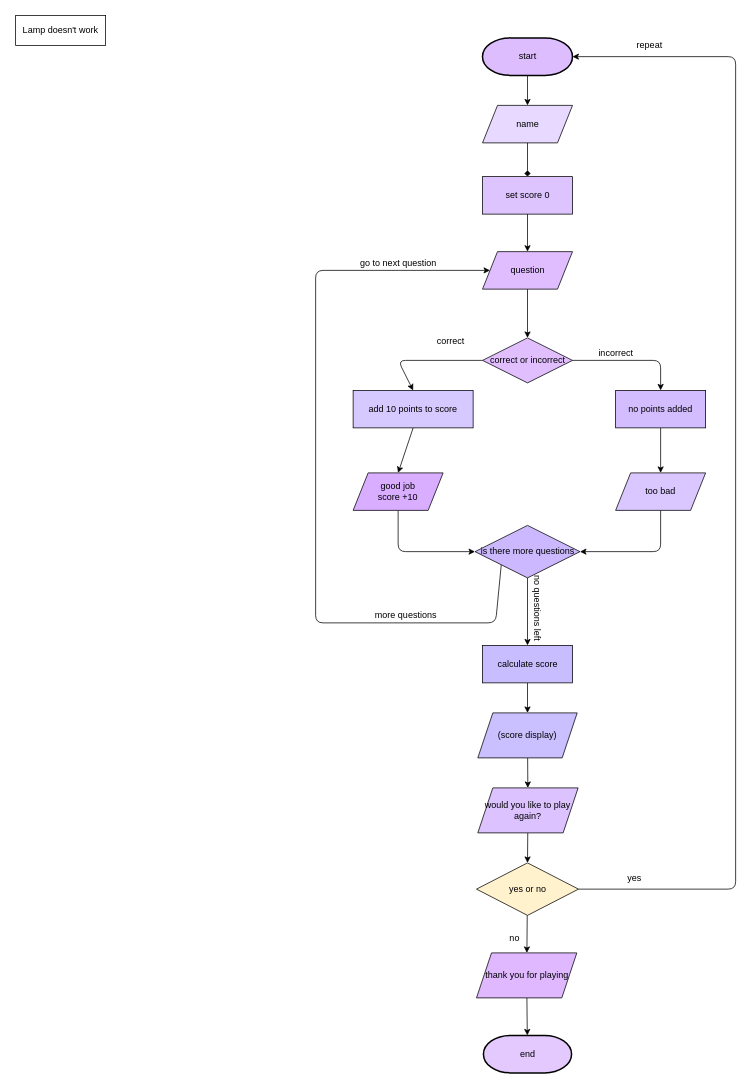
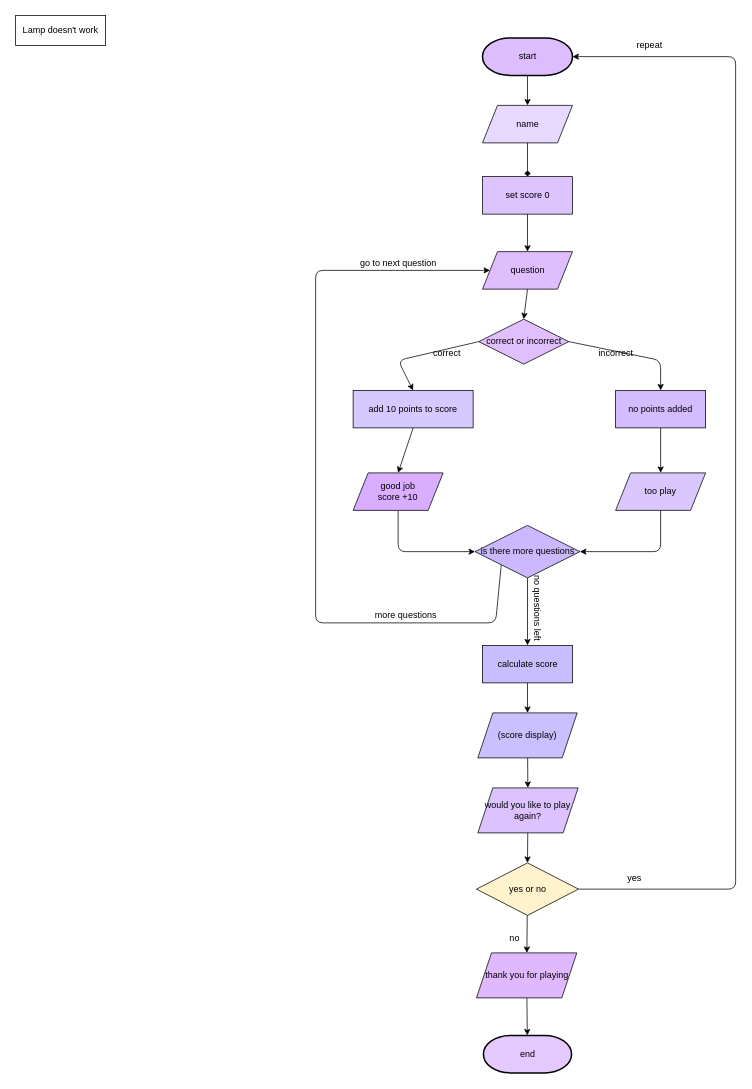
  <mxCell id="0" />
  <mxCell id="1" parent="0" />
  <mxCell id="2" value="Lamp doesn't work" style="whiteSpace=wrap;html=1;fontSize=12;glass=0;strokeWidth=1;shadow=0;rounded=0;" parent="1" vertex="1"><mxGeometry x="20" y="20" width="120" height="40" as="geometry" /></mxCell>
  <mxCell id="3" value="" style="edgeStyle=none;html=1;exitX=0.5;exitY=1;exitDx=0;exitDy=0;exitPerimeter=0;" parent="1" source="13" target="4" edge="1"><mxGeometry relative="1" as="geometry"><mxPoint x="700.385" y="99.999" as="sourcePoint" /></mxGeometry></mxCell>
  <mxCell id="4" value="name" style="shape=parallelogram;perimeter=parallelogramPerimeter;whiteSpace=wrap;html=1;fixedSize=1;fillColor=#E7D9FF;" parent="1" vertex="1"><mxGeometry x="642.5" y="140" width="120" height="50" as="geometry" /></mxCell>
  <mxCell id="5" value="set score 0" style="rounded=0;whiteSpace=wrap;html=1;fillColor=#DEC4FF;" parent="1" vertex="1"><mxGeometry x="642.5" y="235" width="120" height="50" as="geometry" /></mxCell>
  <mxCell id="6" value="" style="endArrow=diamond;html=1;exitX=0.5;exitY=1;exitDx=0;exitDy=0;entryX=0.5;entryY=0;entryDx=0;entryDy=0;" parent="1" source="4" target="5" edge="1"><mxGeometry width="50" height="50" relative="1" as="geometry"><mxPoint x="630" y="360" as="sourcePoint" /><mxPoint x="680" y="310" as="targetPoint" /></mxGeometry></mxCell>
  <mxCell id="7" value="" style="endArrow=classic;html=1;exitX=0.5;exitY=1;exitDx=0;exitDy=0;entryX=0.5;entryY=0;entryDx=0;entryDy=0;" parent="1" source="5" target="17" edge="1"><mxGeometry width="50" height="50" relative="1" as="geometry"><mxPoint x="630" y="340" as="sourcePoint" /><mxPoint x="702.5" y="320" as="targetPoint" /></mxGeometry></mxCell>
  <mxCell id="8" style="edgeStyle=none;html=1;entryX=0;entryY=0.5;entryDx=0;entryDy=0;" parent="1" source="9" target="26" edge="1"><mxGeometry relative="1" as="geometry"><Array as="points"><mxPoint x="530" y="735" /></Array></mxGeometry></mxCell>
  <mxCell id="9" value="good job&lt;br&gt;score +10" style="shape=parallelogram;perimeter=parallelogramPerimeter;whiteSpace=wrap;html=1;fixedSize=1;fillColor=#D9ADFF;" parent="1" vertex="1"><mxGeometry x="470" y="630" width="120" height="50" as="geometry" /></mxCell>
  <mxCell id="10" style="edgeStyle=none;html=1;exitX=0;exitY=0.5;exitDx=0;exitDy=0;entryX=0.5;entryY=0;entryDx=0;entryDy=0;" parent="1" source="12" target="21" edge="1"><mxGeometry relative="1" as="geometry"><Array as="points"><mxPoint x="530" y="480" /></Array></mxGeometry></mxCell>
  <mxCell id="11" style="edgeStyle=none;html=1;exitX=1;exitY=0.5;exitDx=0;exitDy=0;entryX=0.5;entryY=0;entryDx=0;entryDy=0;" parent="1" source="12" target="23" edge="1"><mxGeometry relative="1" as="geometry"><Array as="points"><mxPoint x="880" y="480" /></Array></mxGeometry></mxCell>
- <mxCell id="12" value="correct or incorrect" style="rhombus;whiteSpace=wrap;html=1;fillColor=#E1BFFF;" parent="1" vertex="1"><mxGeometry x="642.5" y="450" width="120" height="60" as="geometry" /></mxCell>
+ <mxCell id="12" value="correct or incorrect" style="rhombus;whiteSpace=wrap;html=1;fillColor=#E1BFFF;" parent="1" vertex="1"><mxGeometry x="637.5" y="425" width="120" height="60" as="geometry" /></mxCell>
  <mxCell id="13" value="start" style="strokeWidth=2;html=1;shape=mxgraph.flowchart.terminator;whiteSpace=wrap;fillColor=#DEBDFF;" parent="1" vertex="1"><mxGeometry x="642.5" y="50" width="120" height="50" as="geometry" /></mxCell>
  <mxCell id="14" style="edgeStyle=none;html=1;entryX=1;entryY=0.5;entryDx=0;entryDy=0;" parent="1" source="15" target="26" edge="1"><mxGeometry relative="1" as="geometry"><Array as="points"><mxPoint x="880" y="735" /></Array></mxGeometry></mxCell>
- <mxCell id="15" value="too bad" style="shape=parallelogram;perimeter=parallelogramPerimeter;whiteSpace=wrap;html=1;fixedSize=1;fillColor=#DAC7FF;" parent="1" vertex="1"><mxGeometry x="820" y="630" width="120" height="50" as="geometry" /></mxCell>
+ <mxCell id="15" value="too play" style="shape=parallelogram;perimeter=parallelogramPerimeter;whiteSpace=wrap;html=1;fixedSize=1;fillColor=#DAC7FF;" parent="1" vertex="1"><mxGeometry x="820" y="630" width="120" height="50" as="geometry" /></mxCell>
  <mxCell id="16" value="" style="endArrow=classic;html=1;exitX=0.5;exitY=1;exitDx=0;exitDy=0;entryX=0.5;entryY=0;entryDx=0;entryDy=0;" parent="1" source="17" target="12" edge="1"><mxGeometry width="50" height="50" relative="1" as="geometry"><mxPoint x="702.5" y="370" as="sourcePoint" /><mxPoint x="650" y="440" as="targetPoint" /></mxGeometry></mxCell>
  <mxCell id="17" value="question" style="shape=parallelogram;perimeter=parallelogramPerimeter;whiteSpace=wrap;html=1;fixedSize=1;fillColor=#E0BDFF;" parent="1" vertex="1"><mxGeometry x="642.5" y="335" width="120" height="50" as="geometry" /></mxCell>
- <mxCell id="18" value="correct" style="text;html=1;align=center;verticalAlign=middle;resizable=0;points=[];autosize=1;strokeColor=none;fillColor=none;" parent="1" vertex="1"><mxGeometry x="575" y="445" width="50" height="20" as="geometry" /></mxCell>
+ <mxCell id="18" value="correct" style="text;html=1;align=center;verticalAlign=middle;resizable=0;points=[];autosize=1;strokeColor=none;fillColor=none;" parent="1" vertex="1"><mxGeometry x="570" y="460" width="50" height="20" as="geometry" /></mxCell>
  <mxCell id="19" value="incorrect" style="text;html=1;align=center;verticalAlign=middle;resizable=0;points=[];autosize=1;strokeColor=none;fillColor=none;" parent="1" vertex="1"><mxGeometry x="790" y="460" width="60" height="20" as="geometry" /></mxCell>
  <mxCell id="20" style="edgeStyle=none;html=1;exitX=0.5;exitY=1;exitDx=0;exitDy=0;entryX=0.5;entryY=0;entryDx=0;entryDy=0;" parent="1" source="21" target="9" edge="1"><mxGeometry relative="1" as="geometry" /></mxCell>
  <mxCell id="21" value="add 10 points to score" style="rounded=0;whiteSpace=wrap;html=1;fillColor=#D6C9FF;" parent="1" vertex="1"><mxGeometry x="470" y="520" width="160" height="50" as="geometry" /></mxCell>
  <mxCell id="22" style="edgeStyle=none;html=1;exitX=0.5;exitY=1;exitDx=0;exitDy=0;entryX=0.5;entryY=0;entryDx=0;entryDy=0;" parent="1" source="23" target="15" edge="1"><mxGeometry relative="1" as="geometry" /></mxCell>
  <mxCell id="23" value="no points added" style="rounded=0;whiteSpace=wrap;html=1;fillColor=#D3BDFF;" parent="1" vertex="1"><mxGeometry x="820" y="520" width="120" height="50" as="geometry" /></mxCell>
  <mxCell id="24" style="edgeStyle=none;html=1;entryX=0;entryY=0.5;entryDx=0;entryDy=0;exitX=0;exitY=1;exitDx=0;exitDy=0;" parent="1" source="26" target="17" edge="1"><mxGeometry relative="1" as="geometry"><mxPoint x="480" y="360" as="targetPoint" /><Array as="points"><mxPoint x="660" y="830" /><mxPoint x="420" y="830" /><mxPoint x="420" y="360" /></Array></mxGeometry></mxCell>
  <mxCell id="25" style="edgeStyle=none;html=1;entryX=0.5;entryY=0;entryDx=0;entryDy=0;" parent="1" source="26" target="32" edge="1"><mxGeometry relative="1" as="geometry" /></mxCell>
  <mxCell id="26" value="is there more questions" style="rhombus;whiteSpace=wrap;html=1;fillColor=#CBB8FF;" parent="1" vertex="1"><mxGeometry x="632.5" y="700" width="140" height="70" as="geometry" /></mxCell>
  <mxCell id="27" value="go to next question" style="text;html=1;align=center;verticalAlign=middle;resizable=0;points=[];autosize=1;strokeColor=none;fillColor=none;rotation=0;" parent="1" vertex="1"><mxGeometry x="470" y="340" width="120" height="20" as="geometry" /></mxCell>
  <mxCell id="28" value="end" style="strokeWidth=2;html=1;shape=mxgraph.flowchart.terminator;whiteSpace=wrap;fillColor=#E4C9FF;" parent="1" vertex="1"><mxGeometry x="643.75" y="1380" width="117.5" height="50" as="geometry" /></mxCell>
  <mxCell id="29" style="edgeStyle=none;html=1;" parent="1" source="30" target="36" edge="1"><mxGeometry relative="1" as="geometry" /></mxCell>
  <mxCell id="30" value="(score display)&lt;br&gt;" style="shape=parallelogram;perimeter=parallelogramPerimeter;whiteSpace=wrap;html=1;fixedSize=1;fillColor=#CABFFF;" parent="1" vertex="1"><mxGeometry x="636.25" y="950" width="132.5" height="60" as="geometry" /></mxCell>
  <mxCell id="31" style="edgeStyle=none;html=1;" parent="1" source="32" target="30" edge="1"><mxGeometry relative="1" as="geometry" /></mxCell>
  <mxCell id="32" value="calculate score" style="rounded=0;whiteSpace=wrap;html=1;fillColor=#C8BDFF;" parent="1" vertex="1"><mxGeometry x="642.5" y="860" width="120" height="50" as="geometry" /></mxCell>
  <mxCell id="33" value="no questions left" style="text;html=1;align=center;verticalAlign=middle;resizable=0;points=[];autosize=1;strokeColor=none;fillColor=none;rotation=90;" parent="1" vertex="1"><mxGeometry x="665" y="800" width="100" height="20" as="geometry" /></mxCell>
  <mxCell id="34" value="more questions" style="text;html=1;align=center;verticalAlign=middle;resizable=0;points=[];autosize=1;strokeColor=none;fillColor=none;" parent="1" vertex="1"><mxGeometry x="490" y="810" width="100" height="20" as="geometry" /></mxCell>
  <mxCell id="35" style="edgeStyle=none;html=1;entryX=0.5;entryY=0;entryDx=0;entryDy=0;" parent="1" source="36" target="39" edge="1"><mxGeometry relative="1" as="geometry" /></mxCell>
  <mxCell id="36" value="would you like to play again?" style="shape=parallelogram;perimeter=parallelogramPerimeter;whiteSpace=wrap;html=1;fixedSize=1;fillColor=#DCC2FF;" parent="1" vertex="1"><mxGeometry x="636.25" y="1050" width="133.75" height="60" as="geometry" /></mxCell>
  <mxCell id="37" style="edgeStyle=none;html=1;" parent="1" source="39" target="44" edge="1"><mxGeometry relative="1" as="geometry"><mxPoint x="703" y="1310" as="targetPoint" /></mxGeometry></mxCell>
  <mxCell id="38" style="edgeStyle=none;html=1;entryX=1;entryY=0.5;entryDx=0;entryDy=0;entryPerimeter=0;" parent="1" source="39" target="13" edge="1"><mxGeometry relative="1" as="geometry"><mxPoint x="980" y="100" as="targetPoint" /><Array as="points"><mxPoint x="980" y="1185" /><mxPoint x="980" y="75" /></Array></mxGeometry></mxCell>
  <mxCell id="39" value="yes or no" style="rhombus;whiteSpace=wrap;html=1;fillColor=#fff2cc;" parent="1" vertex="1"><mxGeometry x="634.5" y="1150" width="136" height="70" as="geometry" /></mxCell>
  <mxCell id="40" value="no" style="text;html=1;align=center;verticalAlign=middle;resizable=0;points=[];autosize=1;strokeColor=none;fillColor=none;" parent="1" vertex="1"><mxGeometry x="670" y="1240" width="30" height="20" as="geometry" /></mxCell>
  <mxCell id="41" value="yes" style="text;html=1;align=center;verticalAlign=middle;resizable=0;points=[];autosize=1;strokeColor=none;fillColor=none;" parent="1" vertex="1"><mxGeometry x="830" y="1160" width="30" height="20" as="geometry" /></mxCell>
  <mxCell id="42" value="repeat" style="text;html=1;align=center;verticalAlign=middle;resizable=0;points=[];autosize=1;strokeColor=none;fillColor=none;" parent="1" vertex="1"><mxGeometry x="840" y="50" width="50" height="20" as="geometry" /></mxCell>
  <mxCell id="43" style="edgeStyle=none;html=1;" parent="1" source="44" target="28" edge="1"><mxGeometry relative="1" as="geometry" /></mxCell>
  <mxCell id="44" value="thank you for playing" style="shape=parallelogram;perimeter=parallelogramPerimeter;whiteSpace=wrap;html=1;fixedSize=1;fillColor=#E0B8FF;" parent="1" vertex="1"><mxGeometry x="634.5" y="1270" width="133.75" height="60" as="geometry" /></mxCell>
